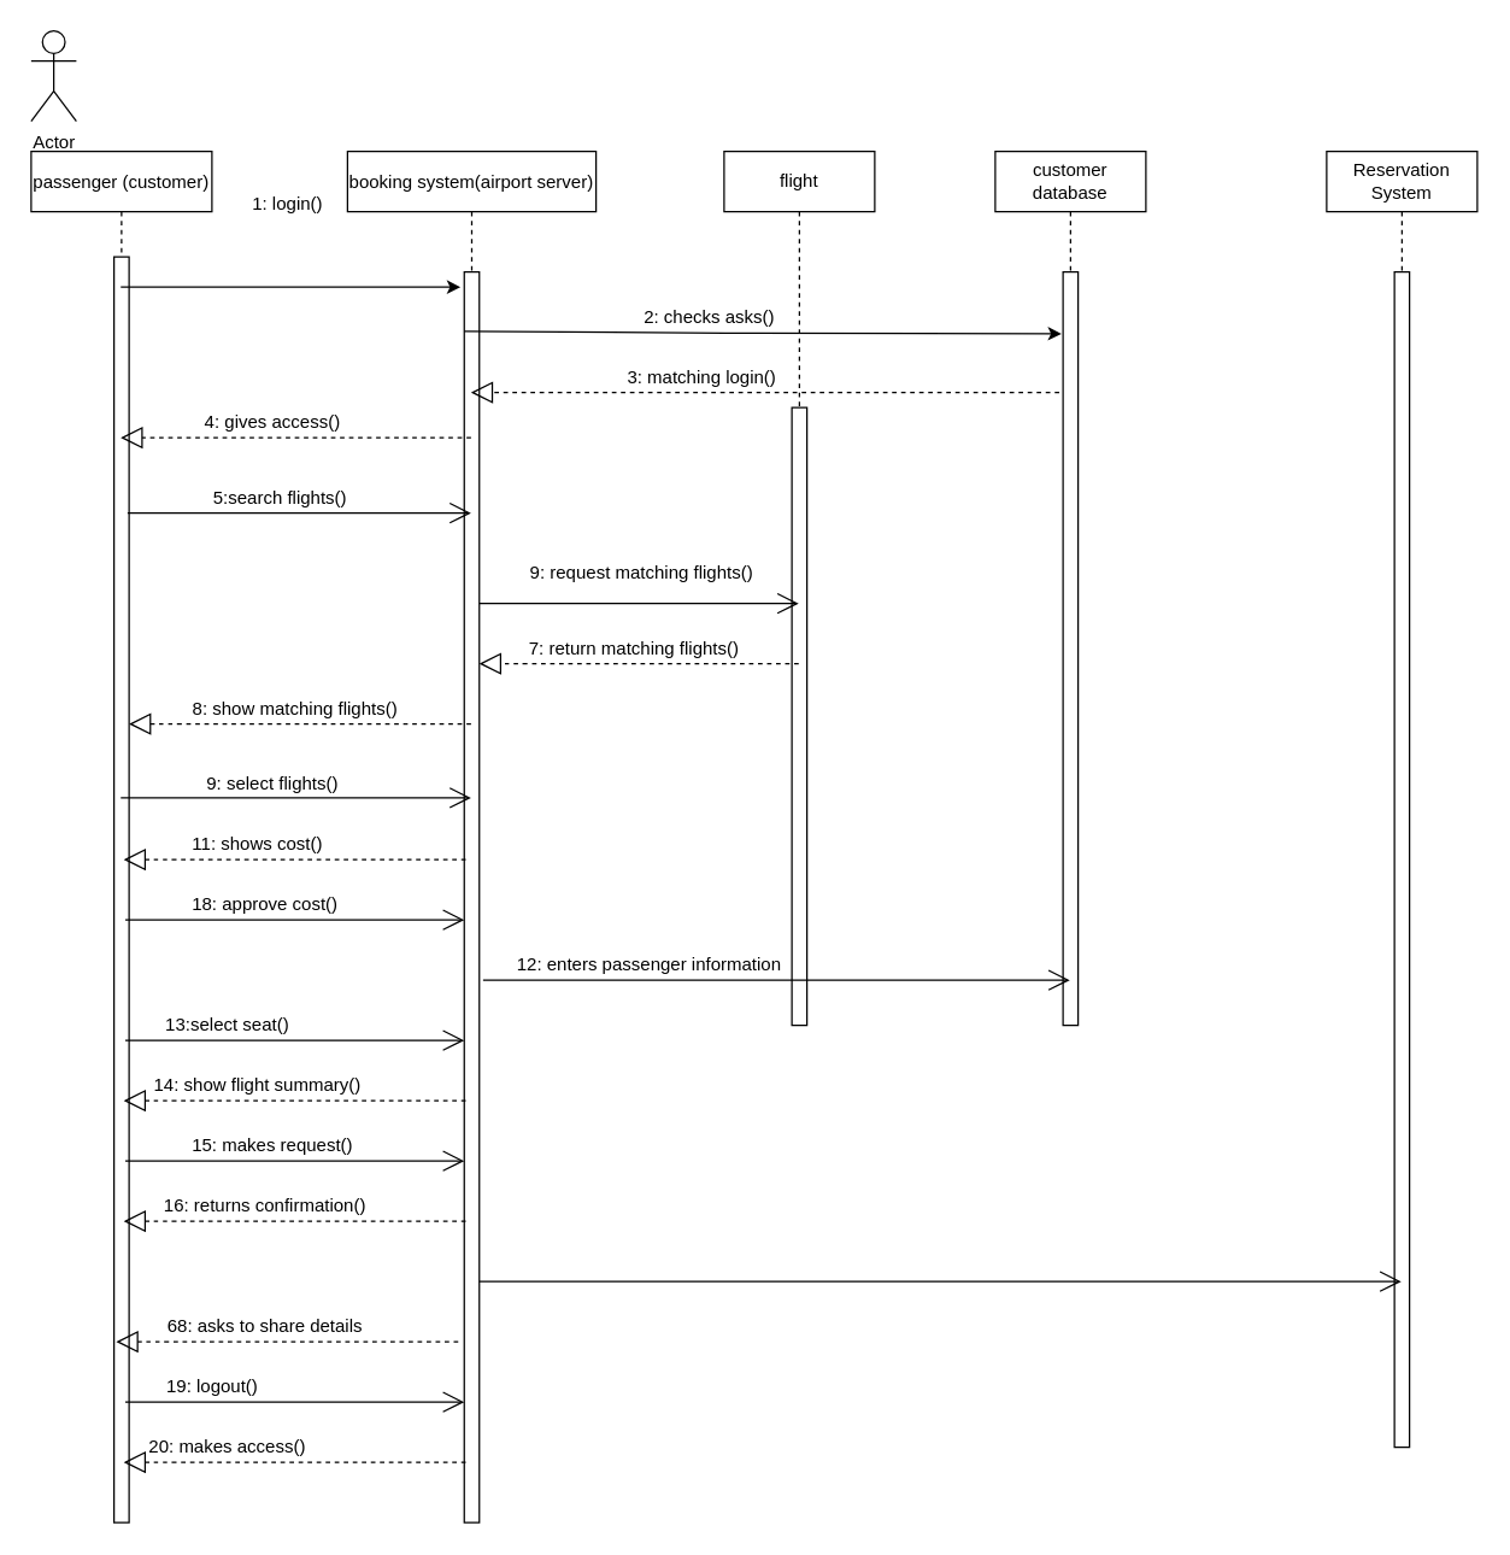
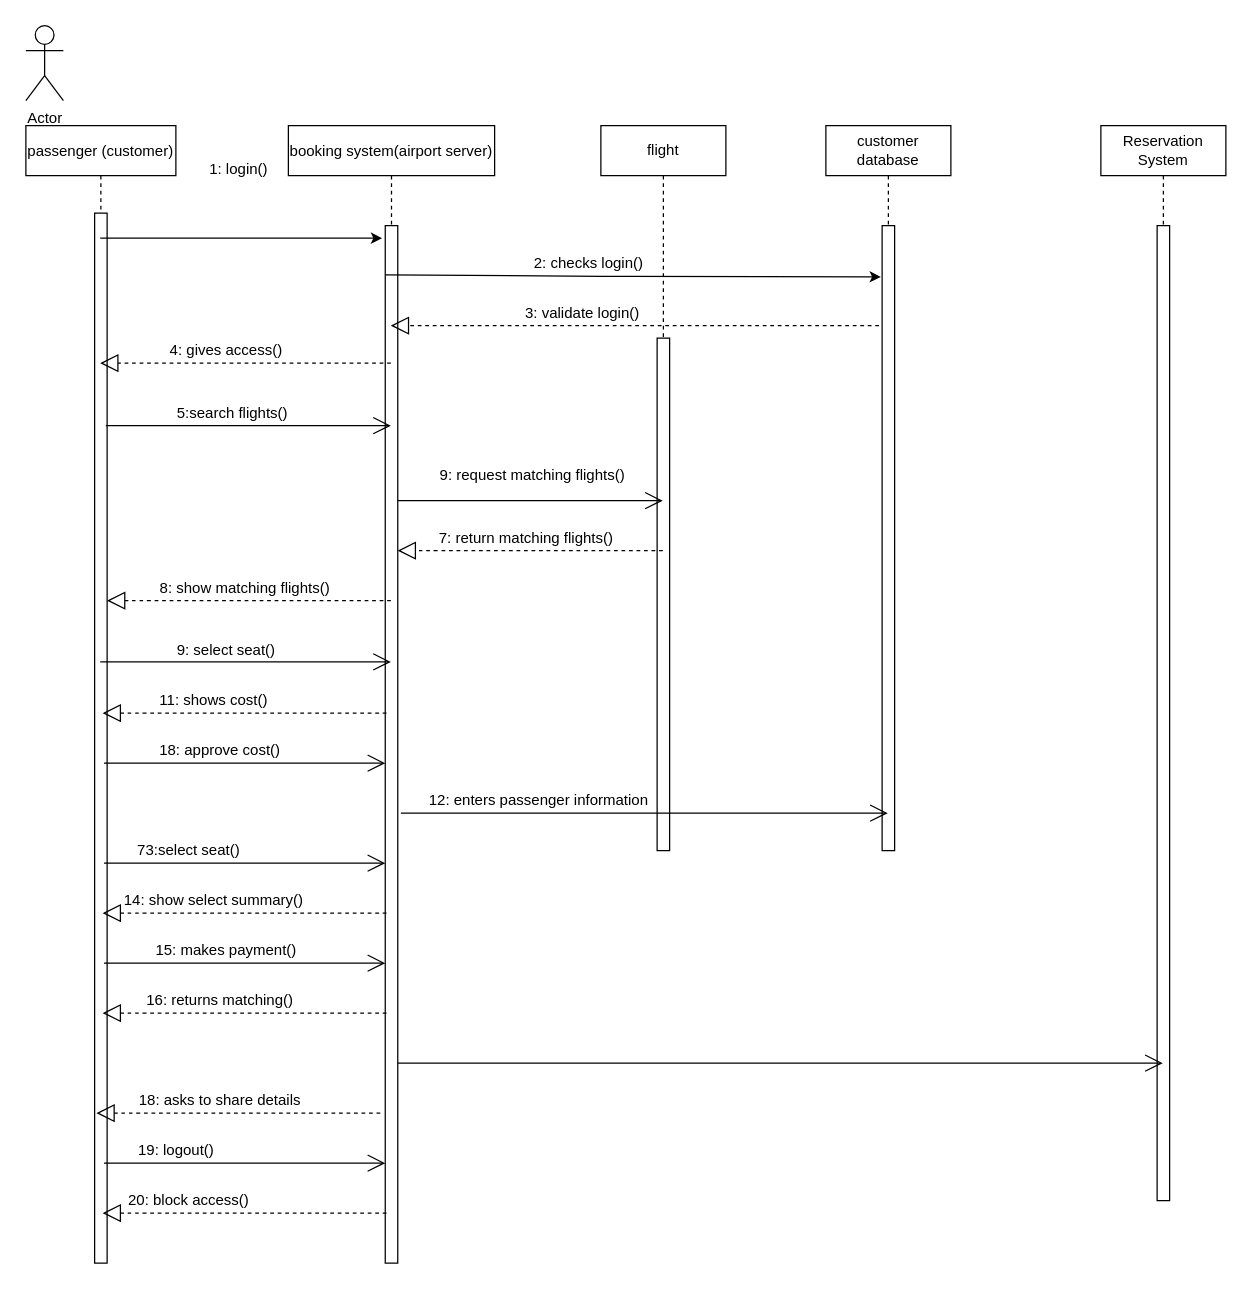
  <mxCell id="0" />
  <mxCell id="1" parent="0" />
  <mxCell id="2" value="passenger (customer)" style="shape=umlLifeline;perimeter=lifelinePerimeter;container=1;collapsible=0;recursiveResize=0;rounded=0;shadow=0;strokeWidth=1;" parent="1" vertex="1"><mxGeometry x="20" y="100" width="120" height="910" as="geometry" /></mxCell>
  <mxCell id="3" value="" style="points=[];perimeter=orthogonalPerimeter;rounded=0;shadow=0;strokeWidth=1;" parent="2" vertex="1"><mxGeometry x="55" y="70" width="10" height="840" as="geometry" /></mxCell>
  <mxCell id="4" value="booking system(airport server)" style="shape=umlLifeline;perimeter=lifelinePerimeter;container=1;collapsible=0;recursiveResize=0;rounded=0;shadow=0;strokeWidth=1;" parent="1" vertex="1"><mxGeometry x="230" y="100" width="165" height="910" as="geometry" /></mxCell>
  <mxCell id="5" value="" style="points=[];perimeter=orthogonalPerimeter;rounded=0;shadow=0;strokeWidth=1;" parent="4" vertex="1"><mxGeometry x="77.5" y="80" width="10" height="830" as="geometry" /></mxCell>
  <mxCell id="6" value="Actor" style="shape=umlActor;verticalLabelPosition=bottom;verticalAlign=top;html=1;" vertex="1" parent="1"><mxGeometry x="20" y="20" width="30" height="60" as="geometry" /></mxCell>
  <mxCell id="7" value="" style="endArrow=classic;html=1;" edge="1" parent="1" source="2"><mxGeometry width="50" height="50" relative="1" as="geometry"><mxPoint x="200" y="200" as="sourcePoint" /><mxPoint x="305" y="190" as="targetPoint" /><Array as="points"><mxPoint x="270" y="190" /></Array></mxGeometry></mxCell>
  <mxCell id="8" value="1: login()" style="text;html=1;align=center;verticalAlign=middle;resizable=0;points=[];autosize=1;" vertex="1" parent="1"><mxGeometry x="160" y="125" width="60" height="20" as="geometry" /></mxCell>
  <mxCell id="9" value="" style="endArrow=block;dashed=1;endFill=0;endSize=12;html=1;" edge="1" parent="1" source="4" target="2"><mxGeometry width="160" relative="1" as="geometry"><mxPoint x="312" y="230" as="sourcePoint" /><mxPoint x="340" y="170" as="targetPoint" /><Array as="points"><mxPoint x="270" y="290" /><mxPoint x="100" y="290" /></Array></mxGeometry></mxCell>
  <mxCell id="10" value="4: gives access()" style="text;html=1;align=center;verticalAlign=middle;resizable=0;points=[];autosize=1;" vertex="1" parent="1"><mxGeometry x="125" y="270" width="110" height="20" as="geometry" /></mxCell>
  <mxCell id="11" value="" style="endArrow=open;endFill=1;endSize=12;html=1;" edge="1" parent="1" target="4"><mxGeometry width="160" relative="1" as="geometry"><mxPoint x="84" y="340" as="sourcePoint" /><mxPoint x="340" y="170" as="targetPoint" /><Array as="points"><mxPoint x="150" y="340" /><mxPoint x="190" y="340" /></Array></mxGeometry></mxCell>
  <mxCell id="12" value="5:search flights()" style="text;html=1;align=center;verticalAlign=middle;resizable=0;points=[];autosize=1;" vertex="1" parent="1"><mxGeometry x="135" y="320" width="100" height="20" as="geometry" /></mxCell>
  <mxCell id="13" value="flight" style="shape=umlLifeline;perimeter=lifelinePerimeter;whiteSpace=wrap;html=1;container=1;collapsible=0;recursiveResize=0;outlineConnect=0;" vertex="1" parent="1"><mxGeometry x="480" y="100" width="100" height="580" as="geometry" /></mxCell>
  <mxCell id="14" value="" style="html=1;points=[];perimeter=orthogonalPerimeter;" vertex="1" parent="13"><mxGeometry x="45" y="170" width="10" height="410" as="geometry" /></mxCell>
  <mxCell id="15" value="customer database" style="shape=umlLifeline;perimeter=lifelinePerimeter;whiteSpace=wrap;html=1;container=1;collapsible=0;recursiveResize=0;outlineConnect=0;" vertex="1" parent="1"><mxGeometry x="660" y="100" width="100" height="580" as="geometry" /></mxCell>
  <mxCell id="16" value="" style="html=1;points=[];perimeter=orthogonalPerimeter;" vertex="1" parent="15"><mxGeometry x="45" y="80" width="10" height="500" as="geometry" /></mxCell>
  <mxCell id="17" value="Reservation System" style="shape=umlLifeline;perimeter=lifelinePerimeter;whiteSpace=wrap;html=1;container=1;collapsible=0;recursiveResize=0;outlineConnect=0;" vertex="1" parent="1"><mxGeometry x="880" y="100" width="100" height="860" as="geometry" /></mxCell>
  <mxCell id="18" value="" style="html=1;points=[];perimeter=orthogonalPerimeter;" vertex="1" parent="17"><mxGeometry x="45" y="80" width="10" height="780" as="geometry" /></mxCell>
  <mxCell id="19" value="" style="endArrow=open;endFill=1;endSize=12;html=1;" edge="1" parent="1" source="5" target="13"><mxGeometry width="160" relative="1" as="geometry"><mxPoint x="290" y="210" as="sourcePoint" /><mxPoint x="450" y="210" as="targetPoint" /><Array as="points"><mxPoint x="420" y="400" /></Array></mxGeometry></mxCell>
  <mxCell id="20" value="9: request matching flights()" style="text;html=1;align=center;verticalAlign=middle;resizable=0;points=[];autosize=1;" vertex="1" parent="1"><mxGeometry x="345" y="370" width="160" height="20" as="geometry" /></mxCell>
  <mxCell id="21" value="" style="endArrow=block;dashed=1;endFill=0;endSize=12;html=1;" edge="1" parent="1" source="13" target="5"><mxGeometry width="160" relative="1" as="geometry"><mxPoint x="520" y="400" as="sourcePoint" /><mxPoint x="310" y="440" as="targetPoint" /><Array as="points"><mxPoint x="440" y="440" /><mxPoint x="400" y="440" /><mxPoint x="340" y="440" /></Array></mxGeometry></mxCell>
  <mxCell id="22" value="7: return matching flights()&lt;span style=&quot;color: rgba(0 , 0 , 0 , 0) ; font-family: monospace ; font-size: 0px&quot;&gt;%3CmxGraphModel%3E%3Croot%3E%3CmxCell%20id%3D%220%22%2F%3E%3CmxCell%20id%3D%221%22%20parent%3D%220%22%2F%3E%3CmxCell%20id%3D%222%22%20value%3D%22%22%20style%3D%22endArrow%3Dblock%3Bdashed%3D1%3BendFill%3D0%3BendSize%3D12%3Bhtml%3D1%3BentryX%3D1%3BentryY%3D0.28%3BentryDx%3D0%3BentryDy%3D0%3BentryPerimeter%3D0%3B%22%20edge%3D%221%22%20parent%3D%221%22%3E%3CmxGeometry%20width%3D%22160%22%20relative%3D%221%22%20as%3D%22geometry%22%3E%3CmxPoint%20x%3D%22412%22%20y%3D%22292.8%22%20as%3D%22sourcePoint%22%2F%3E%3CmxPoint%20x%3D%22185%22%20y%3D%22292.8%22%20as%3D%22targetPoint%22%2F%3E%3C%2FmxGeometry%3E%3C%2FmxCell%3E%3C%2Froot%3E%3C%2FmxGraphModel%3E&lt;/span&gt;" style="text;html=1;align=center;verticalAlign=middle;resizable=0;points=[];autosize=1;" vertex="1" parent="1"><mxGeometry x="345" y="420" width="150" height="20" as="geometry" /></mxCell>
  <mxCell id="23" value="8: show matching flights()" style="text;html=1;align=center;verticalAlign=middle;resizable=0;points=[];autosize=1;" vertex="1" parent="1"><mxGeometry x="120" y="460" width="150" height="20" as="geometry" /></mxCell>
  <mxCell id="24" value="" style="endArrow=block;dashed=1;endFill=0;endSize=12;html=1;" edge="1" parent="1" source="4" target="3"><mxGeometry width="160" relative="1" as="geometry"><mxPoint x="299.75" y="400" as="sourcePoint" /><mxPoint x="80.25" y="400" as="targetPoint" /><Array as="points"><mxPoint x="240" y="480" /><mxPoint x="210" y="480" /><mxPoint x="170" y="480" /><mxPoint x="110" y="480" /></Array></mxGeometry></mxCell>
  <mxCell id="25" value="" style="endArrow=open;endFill=1;endSize=12;html=1;" edge="1" parent="1" source="2" target="4"><mxGeometry width="160" relative="1" as="geometry"><mxPoint x="90" y="440" as="sourcePoint" /><mxPoint x="312.5" y="440" as="targetPoint" /><Array as="points"><mxPoint x="180" y="529" /></Array></mxGeometry></mxCell>
- <mxCell id="26" value="9: select flights()" style="text;html=1;align=center;verticalAlign=middle;resizable=0;points=[];autosize=1;" vertex="1" parent="1"><mxGeometry x="130" y="510" width="100" height="20" as="geometry" /></mxCell>
+ <mxCell id="26" value="9: select seat()" style="text;html=1;align=center;verticalAlign=middle;resizable=0;points=[];autosize=1;" vertex="1" parent="1"><mxGeometry x="130" y="510" width="100" height="20" as="geometry" /></mxCell>
  <mxCell id="27" value="" style="endArrow=classic;html=1;exitX=1.2;exitY=0.037;exitDx=0;exitDy=0;exitPerimeter=0;entryX=-0.1;entryY=0.082;entryDx=0;entryDy=0;entryPerimeter=0;" edge="1" parent="1" target="16"><mxGeometry width="50" height="50" relative="1" as="geometry"><mxPoint x="307.5" y="219.44" as="sourcePoint" /><mxPoint x="532.5" y="220.57" as="targetPoint" /><Array as="points"><mxPoint x="490.5" y="220.57" /></Array></mxGeometry></mxCell>
- <mxCell id="28" value="2: checks asks()" style="text;html=1;align=center;verticalAlign=middle;resizable=0;points=[];autosize=1;" vertex="1" parent="1"><mxGeometry x="420" y="200" width="100" height="20" as="geometry" /></mxCell>
+ <mxCell id="28" value="2: checks login()" style="text;html=1;align=center;verticalAlign=middle;resizable=0;points=[];autosize=1;" vertex="1" parent="1"><mxGeometry x="420" y="200" width="100" height="20" as="geometry" /></mxCell>
  <mxCell id="29" value="" style="endArrow=block;dashed=1;endFill=0;endSize=12;html=1;" edge="1" parent="1" target="4"><mxGeometry width="160" relative="1" as="geometry"><mxPoint x="702.5" y="260" as="sourcePoint" /><mxPoint x="470" y="260" as="targetPoint" /><Array as="points"><mxPoint x="670.5" y="260" /></Array></mxGeometry></mxCell>
- <mxCell id="30" value="3: matching login()" style="text;html=1;align=center;verticalAlign=middle;resizable=0;points=[];autosize=1;" vertex="1" parent="1"><mxGeometry x="410" y="240" width="110" height="20" as="geometry" /></mxCell>
+ <mxCell id="30" value="3: validate login()" style="text;html=1;align=center;verticalAlign=middle;resizable=0;points=[];autosize=1;" vertex="1" parent="1"><mxGeometry x="410" y="240" width="110" height="20" as="geometry" /></mxCell>
  <mxCell id="31" value="" style="endArrow=block;dashed=1;endFill=0;endSize=12;html=1;" edge="1" parent="1"><mxGeometry width="160" relative="1" as="geometry"><mxPoint x="308.5" y="570" as="sourcePoint" /><mxPoint x="81.5" y="570" as="targetPoint" /><Array as="points"><mxPoint x="236.5" y="570" /><mxPoint x="206.5" y="570" /><mxPoint x="166.5" y="570" /><mxPoint x="106.5" y="570" /></Array></mxGeometry></mxCell>
  <mxCell id="32" value="11: shows cost()" style="text;html=1;align=center;verticalAlign=middle;resizable=0;points=[];autosize=1;" vertex="1" parent="1"><mxGeometry x="120" y="550" width="100" height="20" as="geometry" /></mxCell>
  <mxCell id="33" value="" style="endArrow=open;endFill=1;endSize=12;html=1;exitX=1.2;exitY=0.704;exitDx=0;exitDy=0;exitPerimeter=0;" edge="1" parent="1"><mxGeometry width="160" relative="1" as="geometry"><mxPoint x="82.5" y="610.04" as="sourcePoint" /><mxPoint x="307.5" y="610" as="targetPoint" /><Array as="points"><mxPoint x="175.5" y="610" /></Array></mxGeometry></mxCell>
  <mxCell id="34" value="18: approve cost()" style="text;html=1;align=center;verticalAlign=middle;resizable=0;points=[];autosize=1;" vertex="1" parent="1"><mxGeometry x="120" y="590" width="110" height="20" as="geometry" /></mxCell>
  <mxCell id="35" value="" style="endArrow=open;endFill=1;endSize=12;html=1;exitX=1.2;exitY=0.704;exitDx=0;exitDy=0;exitPerimeter=0;" edge="1" parent="1" target="15"><mxGeometry width="160" relative="1" as="geometry"><mxPoint x="320" y="650.04" as="sourcePoint" /><mxPoint x="545" y="650" as="targetPoint" /><Array as="points"><mxPoint x="413" y="650" /></Array></mxGeometry></mxCell>
  <mxCell id="36" value="12: enters passenger information" style="text;html=1;align=center;verticalAlign=middle;resizable=0;points=[];autosize=1;" vertex="1" parent="1"><mxGeometry x="335" y="630" width="190" height="20" as="geometry" /></mxCell>
  <mxCell id="37" value="" style="endArrow=block;dashed=1;endFill=0;endSize=12;html=1;" edge="1" parent="1"><mxGeometry width="160" relative="1" as="geometry"><mxPoint x="308.5" y="730" as="sourcePoint" /><mxPoint x="81.5" y="730" as="targetPoint" /><Array as="points"><mxPoint x="236.5" y="730" /><mxPoint x="206.5" y="730" /><mxPoint x="166.5" y="730" /><mxPoint x="106.5" y="730" /></Array></mxGeometry></mxCell>
  <mxCell id="38" value="" style="endArrow=open;endFill=1;endSize=12;html=1;exitX=1.2;exitY=0.704;exitDx=0;exitDy=0;exitPerimeter=0;" edge="1" parent="1"><mxGeometry width="160" relative="1" as="geometry"><mxPoint x="82.5" y="690.04" as="sourcePoint" /><mxPoint x="307.5" y="690" as="targetPoint" /><Array as="points"><mxPoint x="175.5" y="690" /></Array></mxGeometry></mxCell>
- <mxCell id="39" value="13:select seat()" style="text;html=1;align=center;verticalAlign=middle;resizable=0;points=[];autosize=1;" vertex="1" parent="1"><mxGeometry x="100" y="670" width="100" height="20" as="geometry" /></mxCell>
- <mxCell id="40" value="14: show flight summary()" style="text;html=1;align=center;verticalAlign=middle;resizable=0;points=[];autosize=1;" vertex="1" parent="1"><mxGeometry x="95" y="710" width="150" height="20" as="geometry" /></mxCell>
+ <mxCell id="39" value="73:select seat()" style="text;html=1;align=center;verticalAlign=middle;resizable=0;points=[];autosize=1;" vertex="1" parent="1"><mxGeometry x="100" y="670" width="100" height="20" as="geometry" /></mxCell>
+ <mxCell id="40" value="14: show select summary()" style="text;html=1;align=center;verticalAlign=middle;resizable=0;points=[];autosize=1;" vertex="1" parent="1"><mxGeometry x="95" y="710" width="150" height="20" as="geometry" /></mxCell>
  <mxCell id="41" value="" style="endArrow=open;endFill=1;endSize=12;html=1;exitX=1.2;exitY=0.704;exitDx=0;exitDy=0;exitPerimeter=0;" edge="1" parent="1"><mxGeometry width="160" relative="1" as="geometry"><mxPoint x="82.5" y="770.04" as="sourcePoint" /><mxPoint x="307.5" y="770" as="targetPoint" /><Array as="points"><mxPoint x="175.5" y="770" /></Array></mxGeometry></mxCell>
- <mxCell id="42" value="15: makes request()" style="text;html=1;align=center;verticalAlign=middle;resizable=0;points=[];autosize=1;" vertex="1" parent="1"><mxGeometry x="115" y="750" width="130" height="20" as="geometry" /></mxCell>
+ <mxCell id="42" value="15: makes payment()" style="text;html=1;align=center;verticalAlign=middle;resizable=0;points=[];autosize=1;" vertex="1" parent="1"><mxGeometry x="115" y="750" width="130" height="20" as="geometry" /></mxCell>
  <mxCell id="43" value="" style="endArrow=block;dashed=1;endFill=0;endSize=12;html=1;" edge="1" parent="1"><mxGeometry width="160" relative="1" as="geometry"><mxPoint x="308.5" y="810" as="sourcePoint" /><mxPoint x="81.5" y="810" as="targetPoint" /><Array as="points"><mxPoint x="236.5" y="810" /><mxPoint x="206.5" y="810" /><mxPoint x="166.5" y="810" /><mxPoint x="106.5" y="810" /></Array></mxGeometry></mxCell>
- <mxCell id="44" value="16: returns confirmation()" style="text;html=1;align=center;verticalAlign=middle;resizable=0;points=[];autosize=1;" vertex="1" parent="1"><mxGeometry x="100" y="790" width="150" height="20" as="geometry" /></mxCell>
+ <mxCell id="44" value="16: returns matching()" style="text;html=1;align=center;verticalAlign=middle;resizable=0;points=[];autosize=1;" vertex="1" parent="1"><mxGeometry x="100" y="790" width="150" height="20" as="geometry" /></mxCell>
  <mxCell id="45" value="" style="endArrow=open;endFill=1;endSize=12;html=1;exitX=1.2;exitY=0.704;exitDx=0;exitDy=0;exitPerimeter=0;" edge="1" parent="1" target="17"><mxGeometry width="160" relative="1" as="geometry"><mxPoint x="317.5" y="850.04" as="sourcePoint" /><mxPoint x="642" y="850" as="targetPoint" /><Array as="points" /></mxGeometry></mxCell>
  <mxCell id="46" value="" style="endArrow=block;dashed=1;endFill=0;endSize=12;html=1;" edge="1" parent="1"><mxGeometry width="160" relative="1" as="geometry"><mxPoint x="303.5" y="890" as="sourcePoint" /><mxPoint x="76.5" y="890" as="targetPoint" /><Array as="points"><mxPoint x="231.5" y="890" /><mxPoint x="201.5" y="890" /><mxPoint x="161.5" y="890" /><mxPoint x="101.5" y="890" /></Array></mxGeometry></mxCell>
- <mxCell id="47" value="68: asks to share details" style="text;html=1;align=center;verticalAlign=middle;resizable=0;points=[];autosize=1;" vertex="1" parent="1"><mxGeometry x="105" y="870" width="140" height="20" as="geometry" /></mxCell>
+ <mxCell id="47" value="18: asks to share details" style="text;html=1;align=center;verticalAlign=middle;resizable=0;points=[];autosize=1;" vertex="1" parent="1"><mxGeometry x="105" y="870" width="140" height="20" as="geometry" /></mxCell>
  <mxCell id="48" value="" style="endArrow=open;endFill=1;endSize=12;html=1;exitX=1.2;exitY=0.704;exitDx=0;exitDy=0;exitPerimeter=0;" edge="1" parent="1"><mxGeometry width="160" relative="1" as="geometry"><mxPoint x="82.5" y="930.04" as="sourcePoint" /><mxPoint x="307.5" y="930" as="targetPoint" /><Array as="points"><mxPoint x="175.5" y="930" /></Array></mxGeometry></mxCell>
  <mxCell id="49" value="19: logout()" style="text;html=1;align=center;verticalAlign=middle;resizable=0;points=[];autosize=1;" vertex="1" parent="1"><mxGeometry x="100" y="910" width="80" height="20" as="geometry" /></mxCell>
  <mxCell id="50" value="" style="endArrow=block;dashed=1;endFill=0;endSize=12;html=1;" edge="1" parent="1"><mxGeometry width="160" relative="1" as="geometry"><mxPoint x="308.5" y="970" as="sourcePoint" /><mxPoint x="81.5" y="970" as="targetPoint" /><Array as="points"><mxPoint x="236.5" y="970" /><mxPoint x="206.5" y="970" /><mxPoint x="166.5" y="970" /><mxPoint x="106.5" y="970" /></Array></mxGeometry></mxCell>
- <mxCell id="51" value="20: makes access()" style="text;html=1;align=center;verticalAlign=middle;resizable=0;points=[];autosize=1;" vertex="1" parent="1"><mxGeometry x="95" y="950" width="110" height="20" as="geometry" /></mxCell>
+ <mxCell id="51" value="20: block access()" style="text;html=1;align=center;verticalAlign=middle;resizable=0;points=[];autosize=1;" vertex="1" parent="1"><mxGeometry x="95" y="950" width="110" height="20" as="geometry" /></mxCell>
